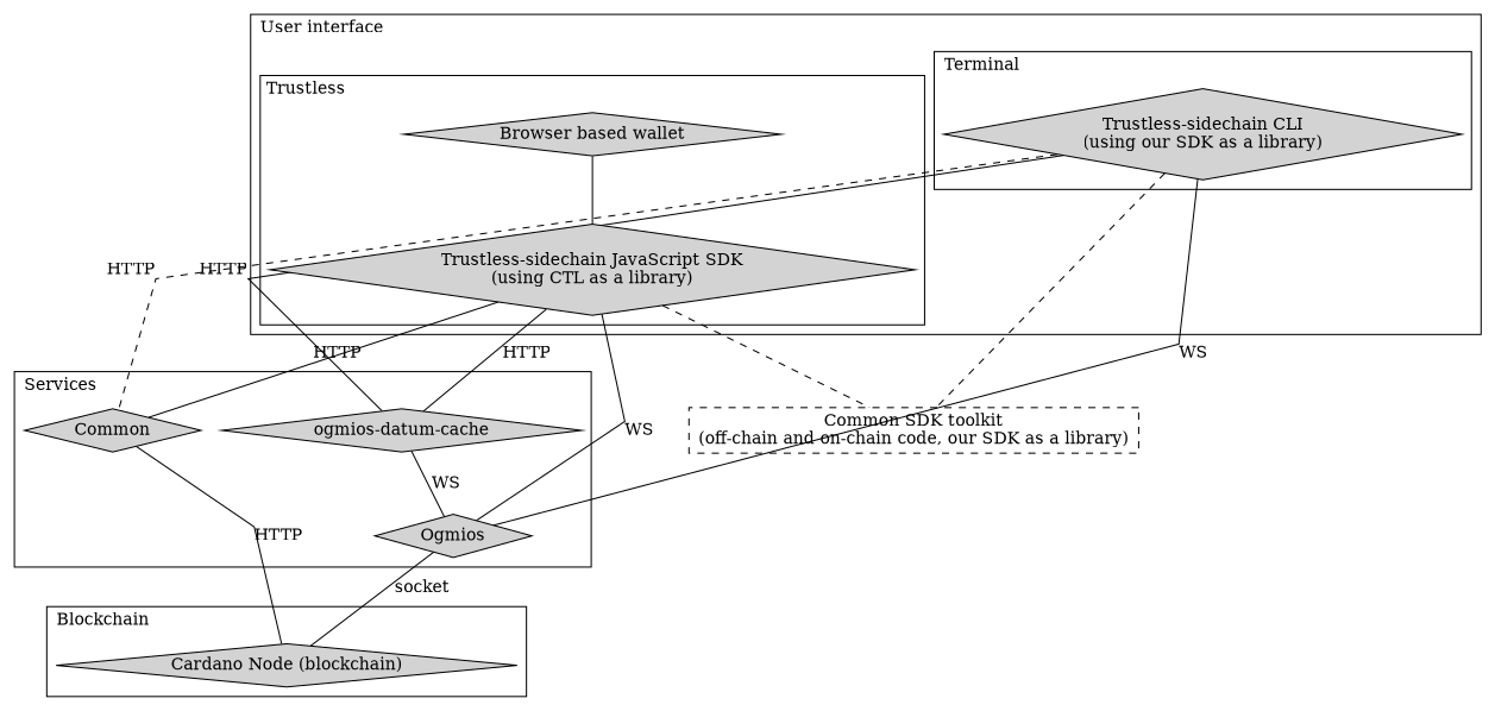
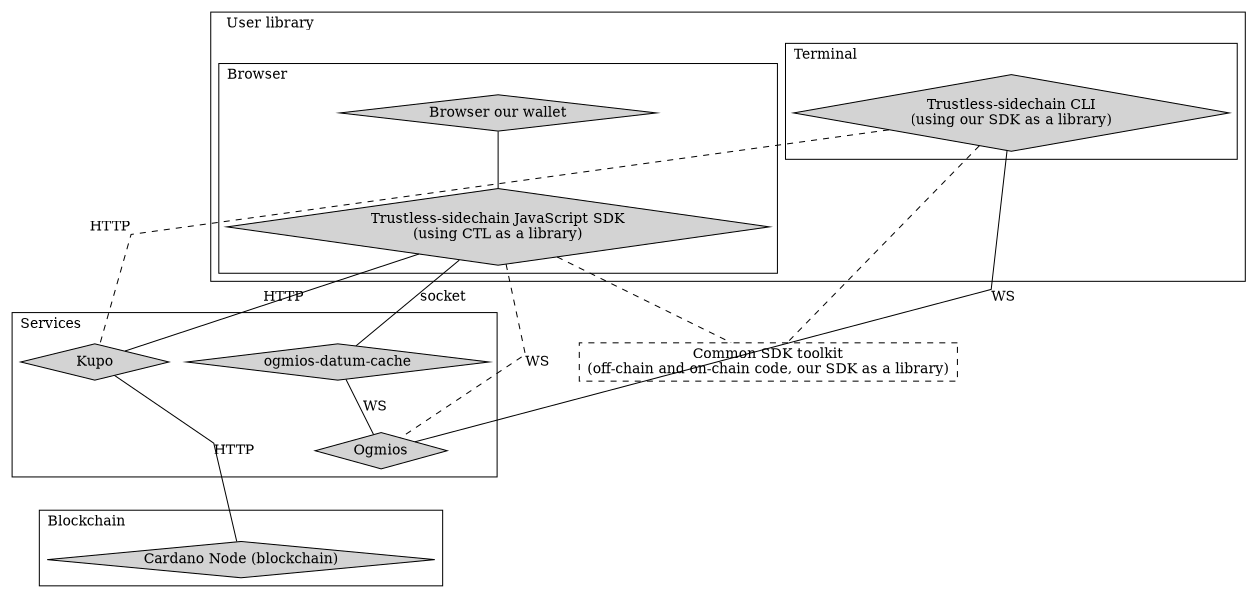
  graph {
    splines=false
    node [shape=diamond style=filled]
    n1 [label="Trustless-sidechain CLI\n(using our SDK as a library)"]
-   n2 [label="Browser based wallet"]
+   n2 [label="Browser our wallet"]
    n3 [label="Trustless-sidechain JavaScript SDK\n(using CTL as a library)"]
    Ogmios
-   Kupo [label=Common]
+   Kupo
    n6 [label="ogmios-datum-cache"]
    n7 [label="Cardano Node (blockchain)"]
    n8 [label="Common SDK toolkit\n(off-chain and on-chain code, our SDK as a library)" shape=rect style=dashed]
    subgraph cluster_1 {
-     label="User interface"
+     label="User library"
      labeljust=l
      subgraph cluster_2 {
        label=Terminal
        labeljust=l
        n1
      }
      subgraph cluster_3 {
-       label=Trustless
+       label=Browser
        labeljust=l
        n2
        n3
      }
    }
    subgraph cluster_4 {
      label=Services
      labeljust=l
      Ogmios
      Kupo
      n6
    }
    subgraph cluster_5 {
      label=Blockchain
      labeljust=l
      n7
    }
    n1 -- Ogmios [label=WS]
    n1 -- Kupo [label=HTTP style=dashed]
-   n1 -- n6 [label=HTTP]
    n1 -- n8 [style=dashed]
    n2 -- n3
-   n3 -- Ogmios [label=WS]
+   n3 -- Ogmios [label=WS style=dashed]
    n3 -- Kupo [label=HTTP]
-   n3 -- n6 [label=HTTP]
+   n3 -- n6 [label=socket]
    n3 -- n8 [style=dashed]
-   Ogmios -- n7 [label=socket]
    Kupo -- n7 [label=HTTP]
    n6 -- Ogmios [label=WS]
  }
